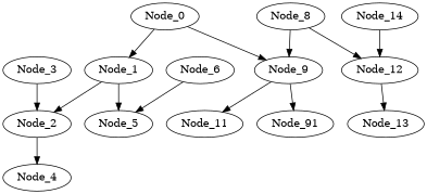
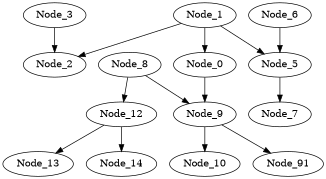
  digraph {
    edge [constraint=True]
    n1 [label=Node_0]
    n2 [label=Node_1]
    n3 [label=Node_9]
    n4 [label=Node_2]
    n5 [label=Node_5]
    n6 [label=Node_8]
    n7 [label=Node_12]
-   n8 [label=Node_4]
+   n9 [label=Node_7]
    n10 [label=Node_3]
    n11 [label=Node_6]
-   n12 [label=Node_11]
+   n12 [label=Node_10]
    n13 [label=Node_91]
    n14 [label=Node_13]
    n15 [label=Node_14]
-   n1 -> n2
+   n2 -> n1
    n1 -> n3
    n2 -> n4
    n2 -> n5
    n3 -> n12
    n3 -> n13
-   n4 -> n8
+   n5 -> n9
    n6 -> n3
    n6 -> n7
    n7 -> n14
-   n15 -> n7
+   n7 -> n15
    n10 -> n4
    n11 -> n5
  }
